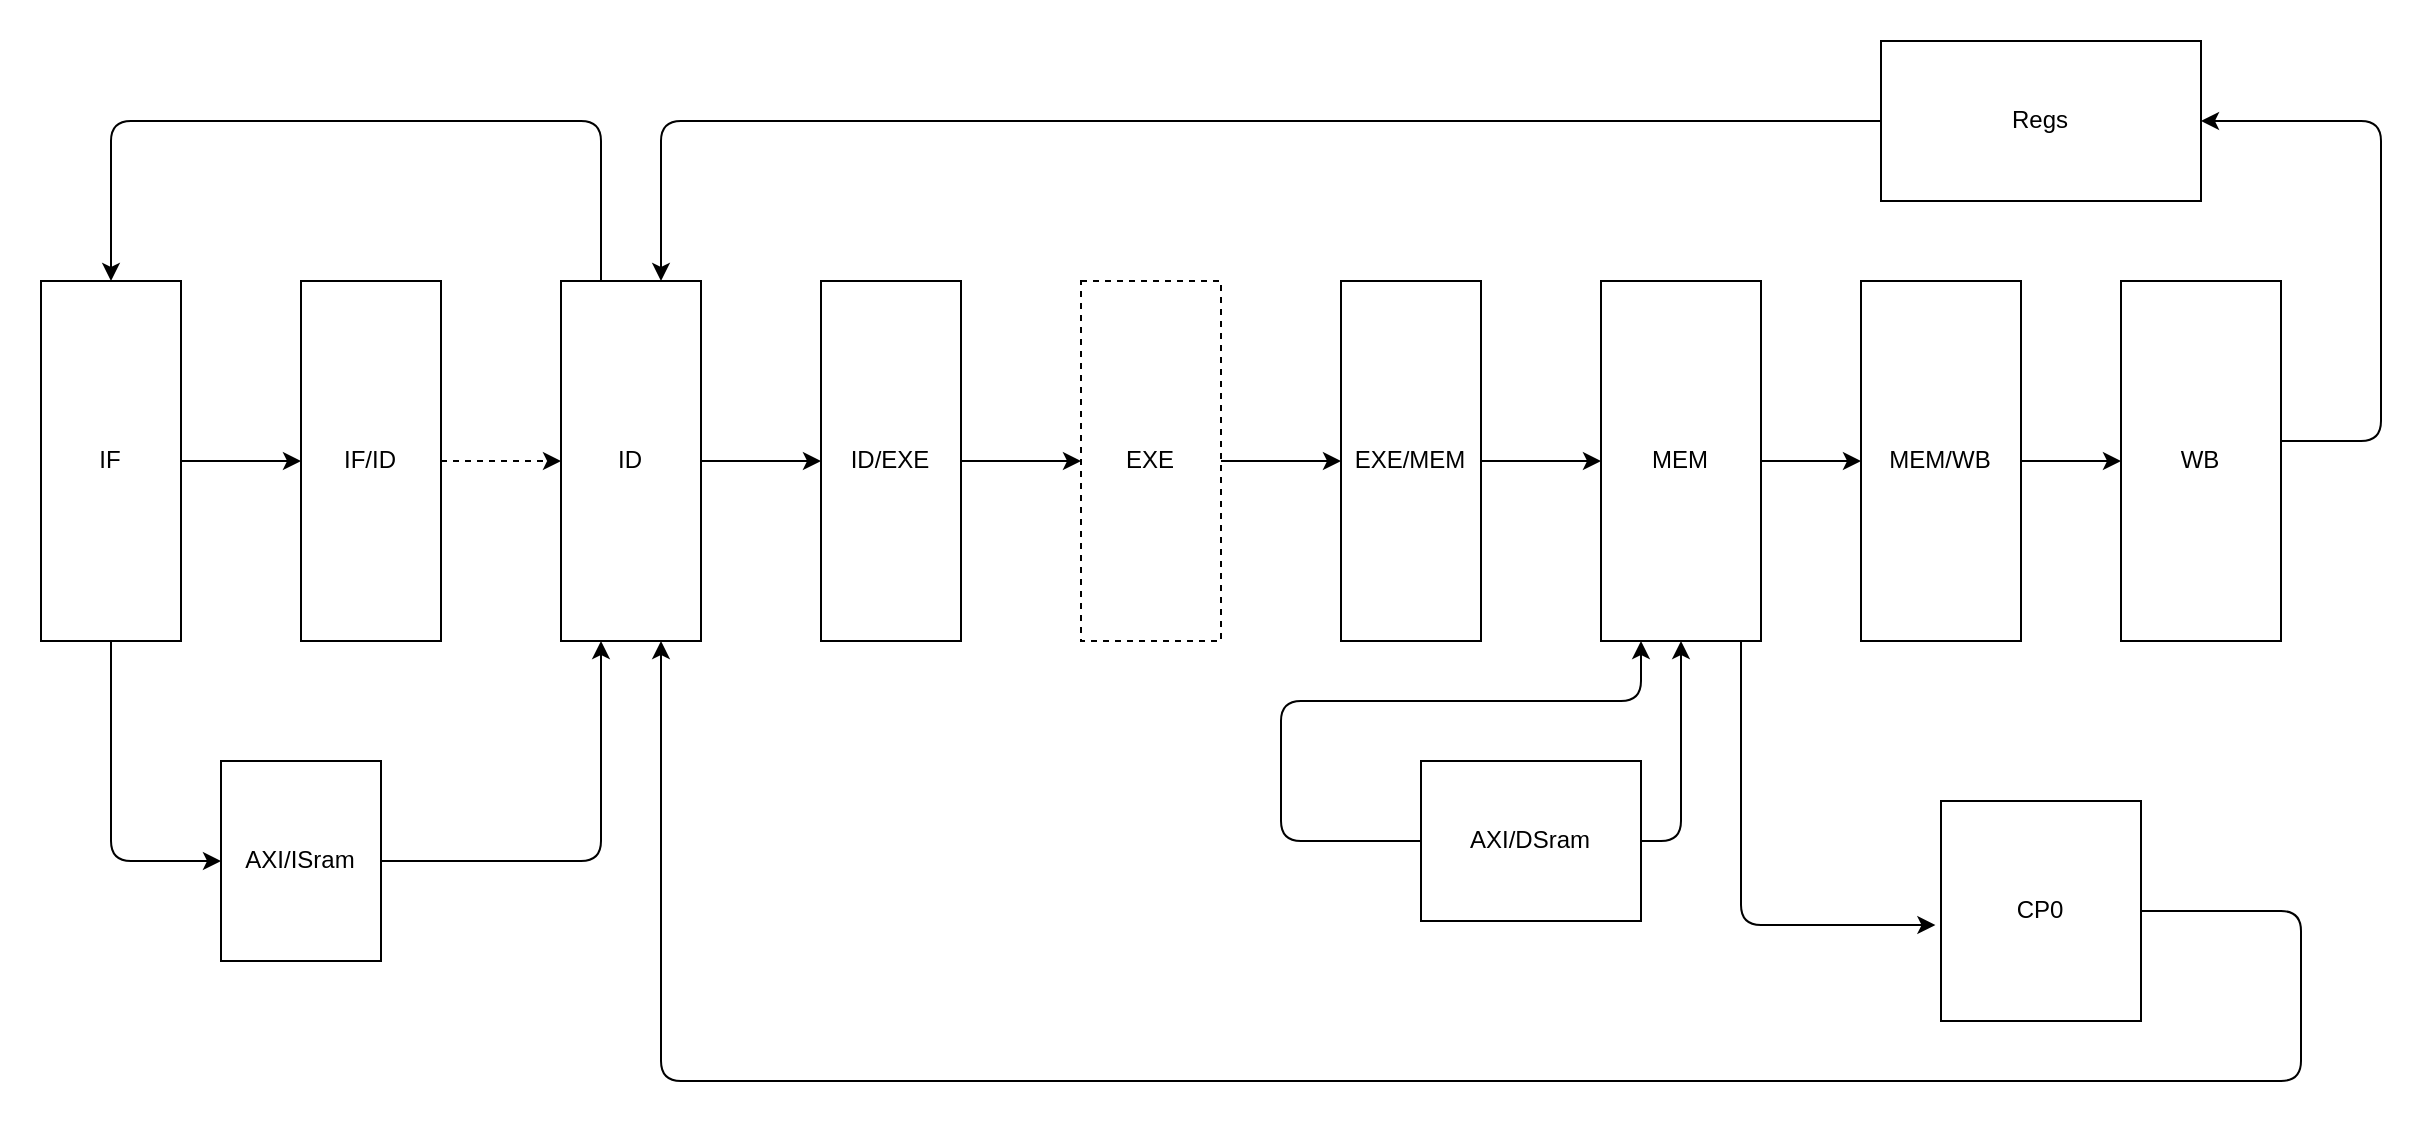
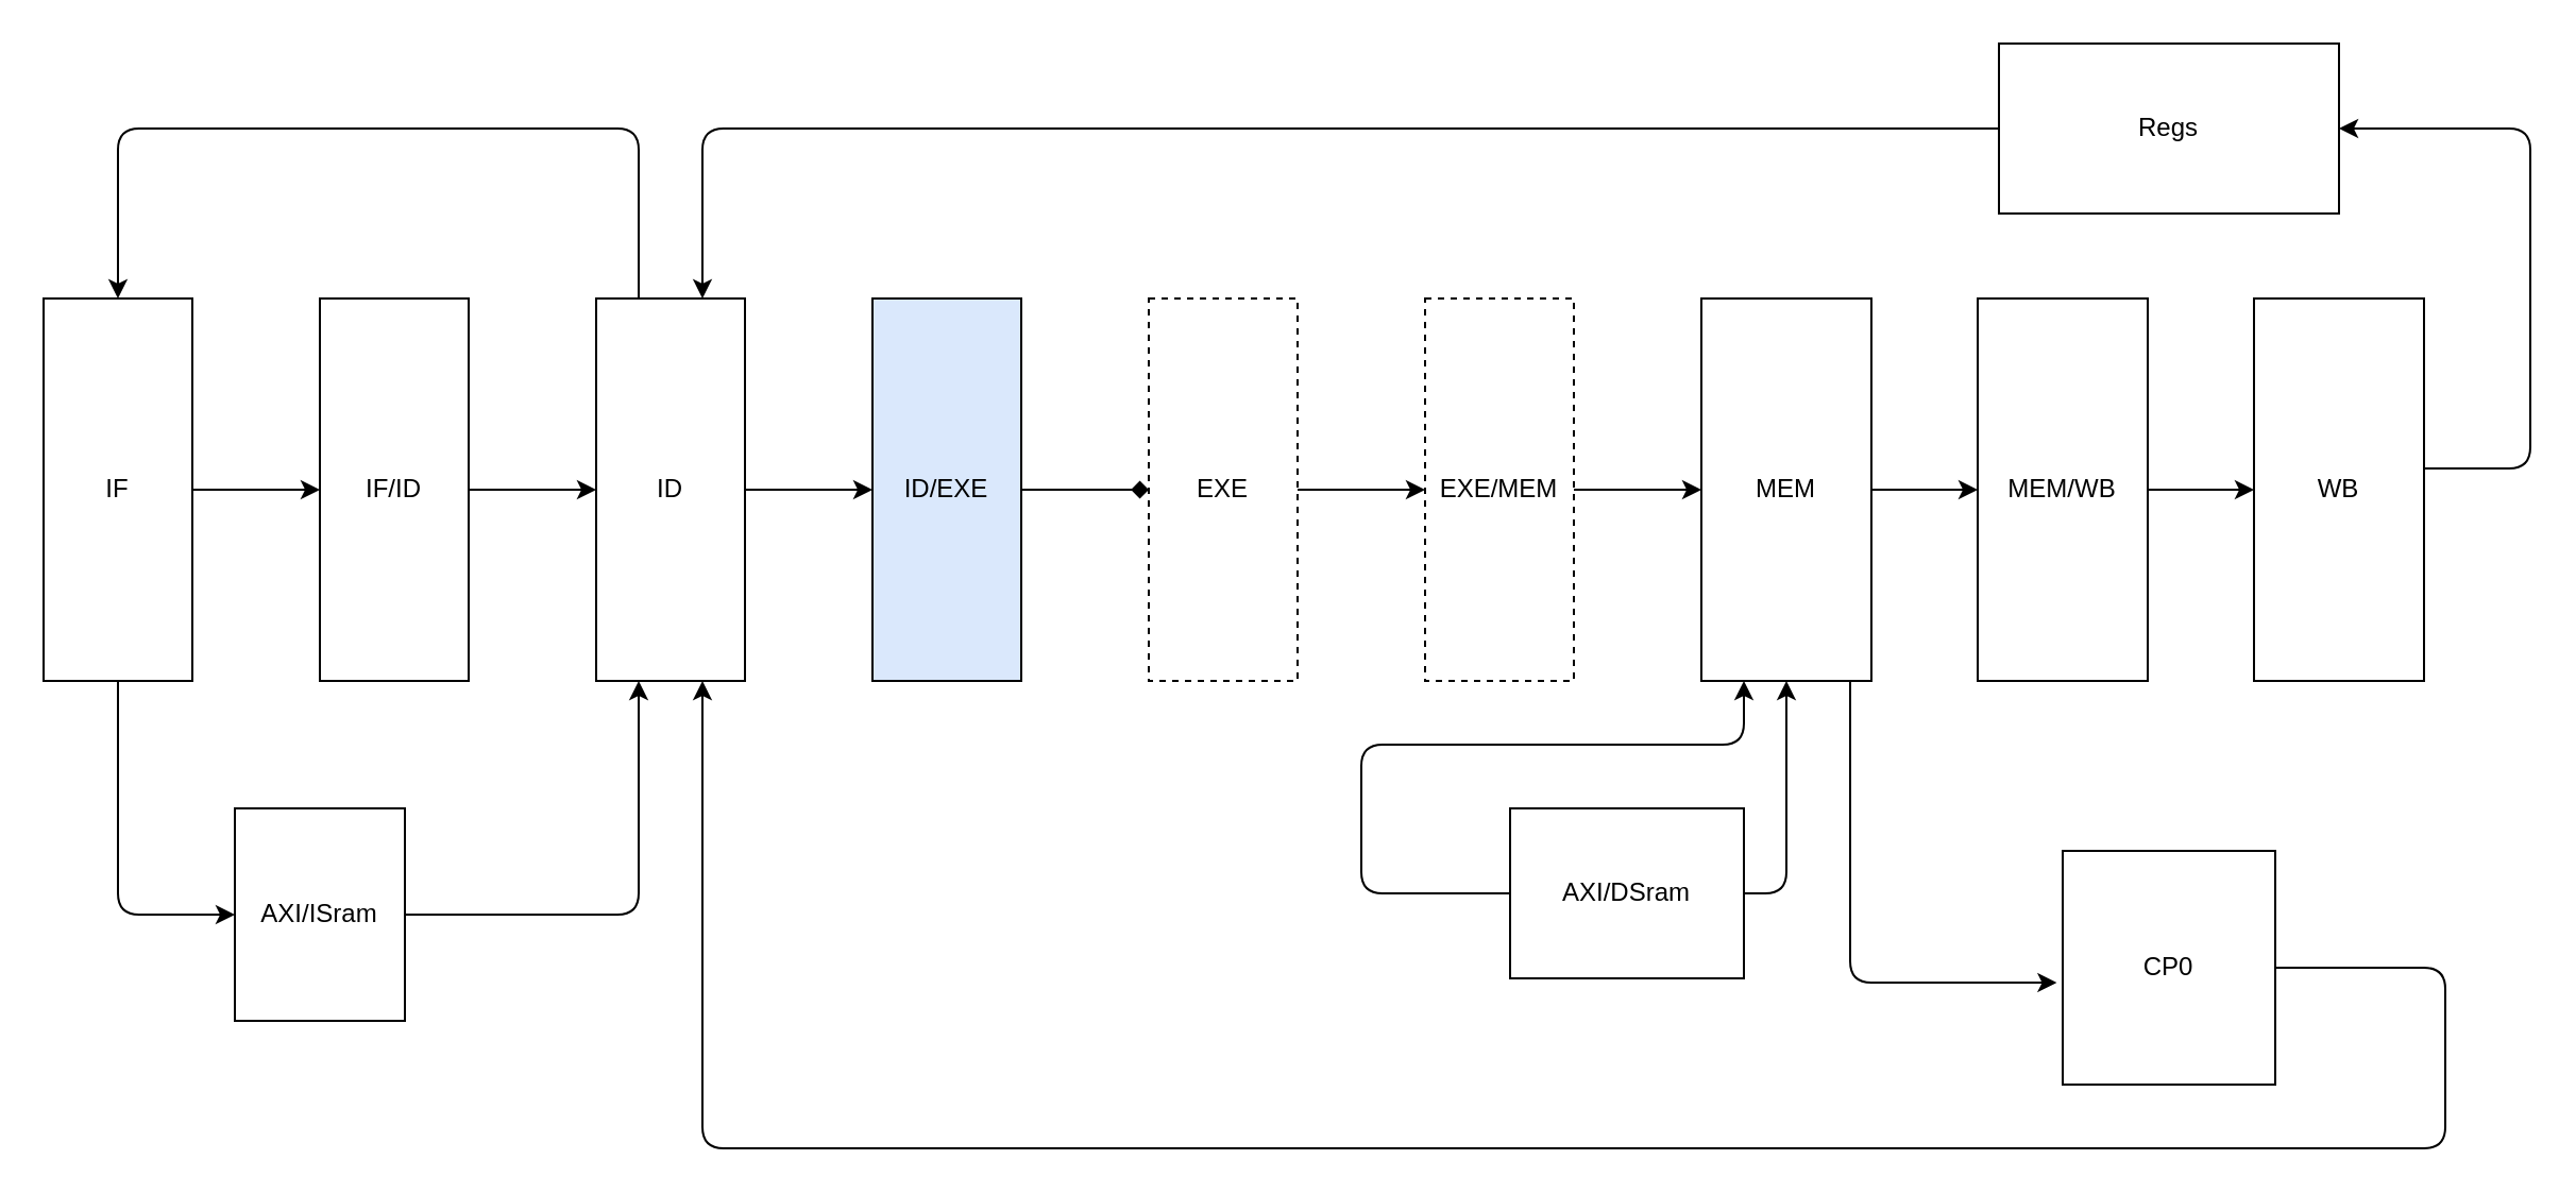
  <mxCell id="0" />
  <mxCell id="1" parent="0" />
  <mxCell id="2" value="IF" style="rounded=0;whiteSpace=wrap;html=1;" vertex="1" parent="1"><mxGeometry x="20" y="140" width="70" height="180" as="geometry" /></mxCell>
  <mxCell id="3" value="IF/ID" style="rounded=0;whiteSpace=wrap;html=1;" vertex="1" parent="1"><mxGeometry x="150" y="140" width="70" height="180" as="geometry" /></mxCell>
  <mxCell id="4" value="" style="endArrow=classic;html=1;entryX=0;entryY=0.5;entryDx=0;entryDy=0;" edge="1" parent="1" target="3"><mxGeometry width="50" height="50" relative="1" as="geometry"><mxPoint x="90" y="230" as="sourcePoint" /><mxPoint x="140" y="190" as="targetPoint" /></mxGeometry></mxCell>
  <mxCell id="5" value="ID" style="rounded=0;whiteSpace=wrap;html=1;" vertex="1" parent="1"><mxGeometry x="280" y="140" width="70" height="180" as="geometry" /></mxCell>
- <mxCell id="6" value="" style="endArrow=classic;html=1;exitX=1;exitY=0.5;exitDx=0;exitDy=0;entryX=0;entryY=0.5;entryDx=0;entryDy=0;dashed=1;" edge="1" parent="1" source="3" target="5"><mxGeometry width="50" height="50" relative="1" as="geometry"><mxPoint x="240" y="250" as="sourcePoint" /><mxPoint x="290" y="200" as="targetPoint" /></mxGeometry></mxCell>
- <mxCell id="7" value="ID/EXE" style="rounded=0;whiteSpace=wrap;html=1;" vertex="1" parent="1"><mxGeometry x="410" y="140" width="70" height="180" as="geometry" /></mxCell>
+ <mxCell id="6" value="" style="endArrow=classic;html=1;exitX=1;exitY=0.5;exitDx=0;exitDy=0;entryX=0;entryY=0.5;entryDx=0;entryDy=0;" edge="1" parent="1" source="3" target="5"><mxGeometry width="50" height="50" relative="1" as="geometry"><mxPoint x="240" y="250" as="sourcePoint" /><mxPoint x="290" y="200" as="targetPoint" /></mxGeometry></mxCell>
+ <mxCell id="7" value="ID/EXE" style="rounded=0;whiteSpace=wrap;html=1;fillColor=#dae8fc;" vertex="1" parent="1"><mxGeometry x="410" y="140" width="70" height="180" as="geometry" /></mxCell>
  <mxCell id="8" value="" style="endArrow=classic;html=1;exitX=1;exitY=0.5;exitDx=0;exitDy=0;entryX=0;entryY=0.5;entryDx=0;entryDy=0;" edge="1" parent="1" source="5" target="7"><mxGeometry width="50" height="50" relative="1" as="geometry"><mxPoint x="370" y="260" as="sourcePoint" /><mxPoint x="420" y="210" as="targetPoint" /></mxGeometry></mxCell>
  <mxCell id="9" value="EXE" style="rounded=0;whiteSpace=wrap;html=1;dashed=1;" vertex="1" parent="1"><mxGeometry x="540" y="140" width="70" height="180" as="geometry" /></mxCell>
- <mxCell id="10" value="" style="endArrow=classic;html=1;exitX=1;exitY=0.5;exitDx=0;exitDy=0;entryX=0;entryY=0.5;entryDx=0;entryDy=0;" edge="1" parent="1" source="7" target="9"><mxGeometry width="50" height="50" relative="1" as="geometry"><mxPoint x="530" y="320" as="sourcePoint" /><mxPoint x="580" y="270" as="targetPoint" /></mxGeometry></mxCell>
- <mxCell id="11" value="EXE/MEM" style="rounded=0;whiteSpace=wrap;html=1;" vertex="1" parent="1"><mxGeometry x="670" y="140" width="70" height="180" as="geometry" /></mxCell>
+ <mxCell id="10" value="" style="endArrow=diamond;html=1;exitX=1;exitY=0.5;exitDx=0;exitDy=0;entryX=0;entryY=0.5;entryDx=0;entryDy=0;" edge="1" parent="1" source="7" target="9"><mxGeometry width="50" height="50" relative="1" as="geometry"><mxPoint x="530" y="320" as="sourcePoint" /><mxPoint x="580" y="270" as="targetPoint" /></mxGeometry></mxCell>
+ <mxCell id="11" value="EXE/MEM" style="rounded=0;whiteSpace=wrap;html=1;dashed=1;" vertex="1" parent="1"><mxGeometry x="670" y="140" width="70" height="180" as="geometry" /></mxCell>
  <mxCell id="12" value="" style="endArrow=classic;html=1;exitX=1;exitY=0.5;exitDx=0;exitDy=0;entryX=0;entryY=0.5;entryDx=0;entryDy=0;" edge="1" parent="1" source="9" target="11"><mxGeometry width="50" height="50" relative="1" as="geometry"><mxPoint x="640" y="250" as="sourcePoint" /><mxPoint x="690" y="200" as="targetPoint" /></mxGeometry></mxCell>
  <mxCell id="13" value="MEM" style="rounded=0;whiteSpace=wrap;html=1;" vertex="1" parent="1"><mxGeometry x="800" y="140" width="80" height="180" as="geometry" /></mxCell>
  <mxCell id="14" value="" style="endArrow=classic;html=1;exitX=1;exitY=0.5;exitDx=0;exitDy=0;entryX=0;entryY=0.5;entryDx=0;entryDy=0;" edge="1" parent="1" source="11" target="13"><mxGeometry width="50" height="50" relative="1" as="geometry"><mxPoint x="760" y="240" as="sourcePoint" /><mxPoint x="810" y="190" as="targetPoint" /></mxGeometry></mxCell>
  <mxCell id="15" value="MEM/WB" style="rounded=0;whiteSpace=wrap;html=1;" vertex="1" parent="1"><mxGeometry x="930" y="140" width="80" height="180" as="geometry" /></mxCell>
  <mxCell id="16" value="" style="endArrow=classic;html=1;exitX=1;exitY=0.5;exitDx=0;exitDy=0;entryX=0;entryY=0.5;entryDx=0;entryDy=0;" edge="1" parent="1" source="13" target="15"><mxGeometry width="50" height="50" relative="1" as="geometry"><mxPoint x="910" y="250" as="sourcePoint" /><mxPoint x="960" y="200" as="targetPoint" /></mxGeometry></mxCell>
  <mxCell id="17" value="WB" style="rounded=0;whiteSpace=wrap;html=1;" vertex="1" parent="1"><mxGeometry x="1060" y="140" width="80" height="180" as="geometry" /></mxCell>
  <mxCell id="18" value="" style="endArrow=classic;html=1;exitX=1;exitY=0.5;exitDx=0;exitDy=0;" edge="1" parent="1" source="15"><mxGeometry width="50" height="50" relative="1" as="geometry"><mxPoint x="1040" y="270" as="sourcePoint" /><mxPoint x="1060" y="230" as="targetPoint" /></mxGeometry></mxCell>
  <mxCell id="19" value="Regs" style="rounded=0;whiteSpace=wrap;html=1;" vertex="1" parent="1"><mxGeometry x="940" y="20" width="160" height="80" as="geometry" /></mxCell>
  <mxCell id="20" value="" style="endArrow=classic;html=1;exitX=0;exitY=0.5;exitDx=0;exitDy=0;edgeStyle=orthogonalEdgeStyle;" edge="1" parent="1" source="19"><mxGeometry width="50" height="50" relative="1" as="geometry"><mxPoint x="650" y="70" as="sourcePoint" /><mxPoint x="330" y="140" as="targetPoint" /><Array as="points"><mxPoint x="330" y="60" /><mxPoint x="330" y="140" /></Array></mxGeometry></mxCell>
  <mxCell id="21" value="" style="endArrow=classic;html=1;edgeStyle=orthogonalEdgeStyle;entryX=1;entryY=0.5;entryDx=0;entryDy=0;" edge="1" parent="1" target="19"><mxGeometry width="50" height="50" relative="1" as="geometry"><mxPoint x="1140" y="220" as="sourcePoint" /><mxPoint x="1240" y="190" as="targetPoint" /><Array as="points"><mxPoint x="1140" y="220" /><mxPoint x="1190" y="220" /><mxPoint x="1190" y="60" /></Array></mxGeometry></mxCell>
  <mxCell id="22" value="CP0" style="rounded=0;whiteSpace=wrap;html=1;" vertex="1" parent="1"><mxGeometry x="970" y="400" width="100" height="110" as="geometry" /></mxCell>
  <mxCell id="23" value="" style="endArrow=classic;html=1;edgeStyle=orthogonalEdgeStyle;entryX=-0.028;entryY=0.564;entryDx=0;entryDy=0;entryPerimeter=0;" edge="1" parent="1" target="22"><mxGeometry width="50" height="50" relative="1" as="geometry"><mxPoint x="870" y="320" as="sourcePoint" /><mxPoint x="780" y="460" as="targetPoint" /><Array as="points"><mxPoint x="870" y="320" /><mxPoint x="870" y="462" /></Array></mxGeometry></mxCell>
  <mxCell id="24" value="" style="endArrow=classic;html=1;exitX=1;exitY=0.5;exitDx=0;exitDy=0;edgeStyle=orthogonalEdgeStyle;" edge="1" parent="1" source="22"><mxGeometry width="50" height="50" relative="1" as="geometry"><mxPoint x="1100" y="460" as="sourcePoint" /><mxPoint x="330" y="320" as="targetPoint" /><Array as="points"><mxPoint x="1150" y="455" /><mxPoint x="1150" y="540" /><mxPoint x="330" y="540" /><mxPoint x="330" y="320" /></Array></mxGeometry></mxCell>
  <mxCell id="25" value="AXI/ISram" style="rounded=0;whiteSpace=wrap;html=1;" vertex="1" parent="1"><mxGeometry x="110" y="380" width="80" height="100" as="geometry" /></mxCell>
  <mxCell id="26" value="" style="endArrow=classic;html=1;exitX=0.5;exitY=1;exitDx=0;exitDy=0;edgeStyle=orthogonalEdgeStyle;entryX=0;entryY=0.5;entryDx=0;entryDy=0;" edge="1" parent="1" source="2" target="25"><mxGeometry width="50" height="50" relative="1" as="geometry"><mxPoint x="40" y="450" as="sourcePoint" /><mxPoint x="90" y="400" as="targetPoint" /></mxGeometry></mxCell>
  <mxCell id="27" value="" style="endArrow=classic;html=1;exitX=1;exitY=0.5;exitDx=0;exitDy=0;edgeStyle=orthogonalEdgeStyle;" edge="1" parent="1" source="25"><mxGeometry width="50" height="50" relative="1" as="geometry"><mxPoint x="280" y="450" as="sourcePoint" /><mxPoint x="300" y="320" as="targetPoint" /><Array as="points"><mxPoint x="300" y="430" /><mxPoint x="300" y="320" /></Array></mxGeometry></mxCell>
  <mxCell id="28" value="AXI/DSram" style="rounded=0;whiteSpace=wrap;html=1;" vertex="1" parent="1"><mxGeometry x="710" y="380" width="110" height="80" as="geometry" /></mxCell>
  <mxCell id="29" value="" style="endArrow=classic;html=1;exitX=1;exitY=0.5;exitDx=0;exitDy=0;edgeStyle=orthogonalEdgeStyle;entryX=0.5;entryY=1;entryDx=0;entryDy=0;" edge="1" parent="1" source="28" target="13"><mxGeometry width="50" height="50" relative="1" as="geometry"><mxPoint x="860" y="430" as="sourcePoint" /><mxPoint x="910" y="380" as="targetPoint" /></mxGeometry></mxCell>
  <mxCell id="30" value="" style="endArrow=classic;html=1;exitX=0;exitY=0.5;exitDx=0;exitDy=0;entryX=0.25;entryY=1;entryDx=0;entryDy=0;edgeStyle=orthogonalEdgeStyle;" edge="1" parent="1" source="28" target="13"><mxGeometry width="50" height="50" relative="1" as="geometry"><mxPoint x="630" y="430" as="sourcePoint" /><mxPoint x="680" y="380" as="targetPoint" /><Array as="points"><mxPoint x="640" y="420" /><mxPoint x="640" y="350" /><mxPoint x="820" y="350" /></Array></mxGeometry></mxCell>
  <mxCell id="31" value="" style="endArrow=classic;html=1;entryX=0.5;entryY=0;entryDx=0;entryDy=0;edgeStyle=orthogonalEdgeStyle;" edge="1" parent="1" target="2"><mxGeometry width="50" height="50" relative="1" as="geometry"><mxPoint x="300" y="140" as="sourcePoint" /><mxPoint x="310" y="60" as="targetPoint" /><Array as="points"><mxPoint x="300" y="140" /><mxPoint x="300" y="60" /><mxPoint x="55" y="60" /></Array></mxGeometry></mxCell>
